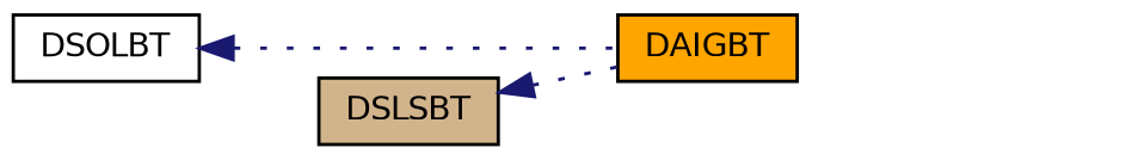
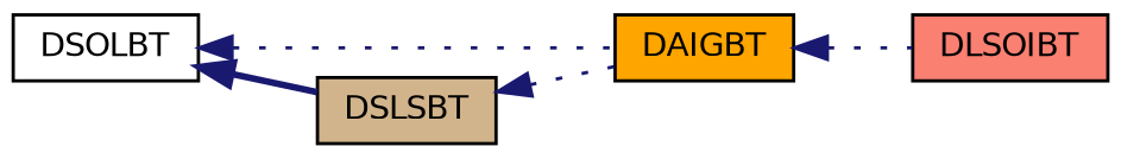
  digraph {
    rankdir=LR
    node [color=black fontname=Helvetica fontsize=10 shape=record style=filled]
    edge [color=midnightblue dir=back fontname=Helvetica fontsize=10 labelfontname=Helvetica labelfontsize=10 style=dotted]
    n1 [fillcolor=white fontcolor=black height=0.2 label=DSOLBT width=0.4]
    n2 [fillcolor=orange height=0.2 label=DAIGBT width=0.4]
    n3 [fillcolor=tan height=0.2 label=DSLSBT width=0.4]
+   n4 [fillcolor=salmon height=0.2 label=DLSOIBT width=0.4]
    n1 -> n2
+   n1 -> n3 [style=bold]
+   n2 -> n4
    n3 -> n2
  }
